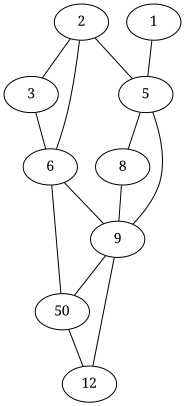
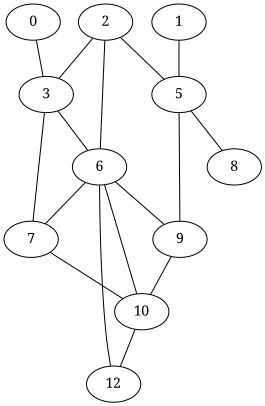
  graph {
    fontname="Noto Serif"
    node [fontname="Noto Serif" v_in_cycle=1]
    edge [e_in_cycle=0 fontname="Noto Serif"]
+   0
    3
    2
    5
    6 [v_in_cycle=0]
+   7
    1
    8
    9
-   10 [label=50]
+   10
    12
+   0 -- 3 [e_in_cycle=1]
    3 -- 6
+   3 -- 7
    2 -- 3
    2 -- 5
    2 -- 6
    5 -- 8 [e_in_cycle=1]
    5 -- 9
+   6 -- 7
    6 -- 9
    6 -- 10
+   7 -- 10
    1 -- 5 [e_in_cycle=1]
-   8 -- 9 [e_in_cycle=1]
    9 -- 10
-   9 -- 12 [e_in_cycle=1]
+   6 -- 12 [e_in_cycle=1]
    10 -- 12 [e_in_cycle=1]
  }
